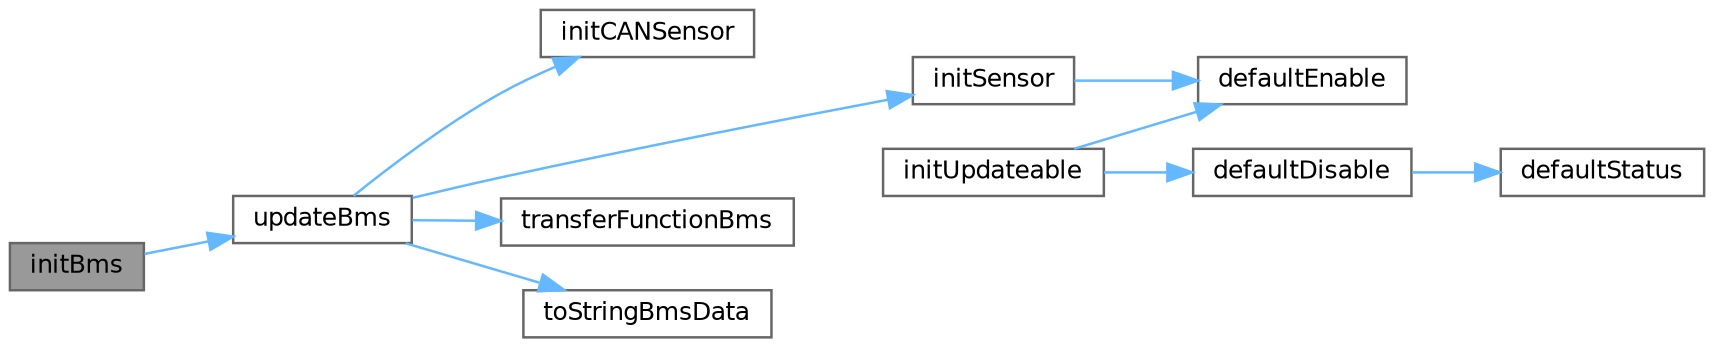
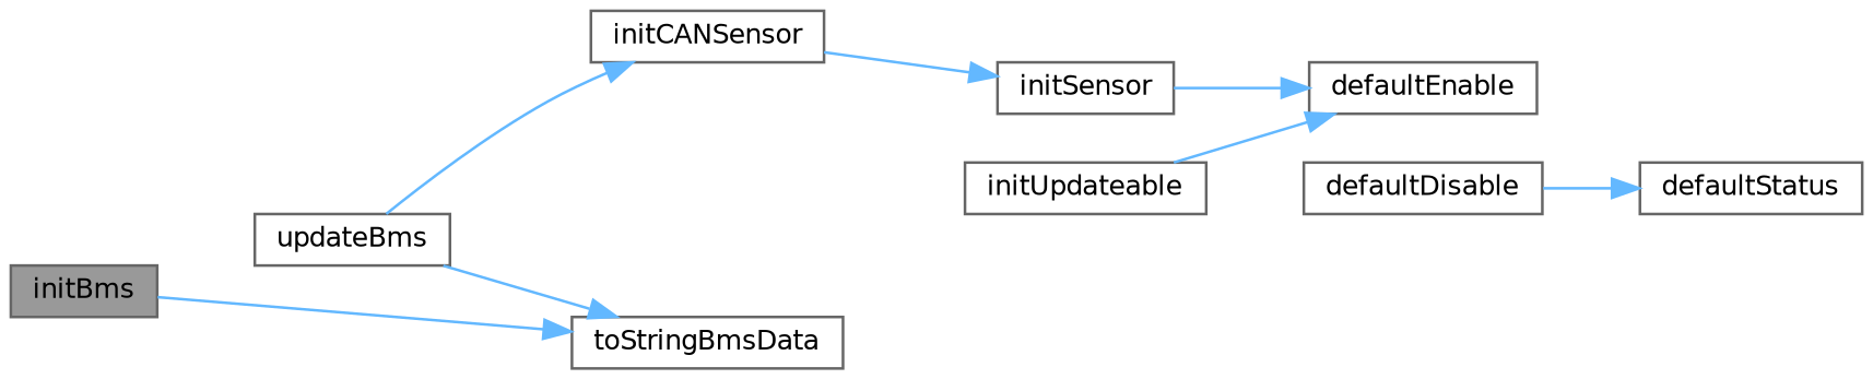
  digraph {
    rankdir=LR
    node [color=grey40 fillcolor=white fontname=Helvetica fontsize=10 shape=box style=filled]
    edge [color=steelblue1 fontname=Helvetica fontsize=10 labelfontname=Helvetica labelfontsize=10 style=solid]
    n1 [color=gray40 fillcolor=grey60 fontcolor=black height=0.2 label=initBms width=0.4]
    n2 [height=0.2 label=updateBms width=0.4]
    n3 [height=0.2 label=initCANSensor width=0.4]
    n4 [height=0.2 label=initSensor width=0.4]
    n5 [height=0.2 label=toStringBmsData width=0.4]
-   n6 [height=0.2 label=transferFunctionBms width=0.4]
    n7 [height=0.2 label=defaultEnable width=0.4]
    n8 [height=0.2 label=initUpdateable width=0.4]
    n9 [height=0.2 label=defaultDisable width=0.4]
    n10 [height=0.2 label=defaultStatus width=0.4]
-   n1 -> n2
+   n1 -> n5
    n2 -> n3
    n2 -> n5
-   n2 -> n6
-   n2 -> n4
+   n3 -> n4
    n4 -> n7
    n8 -> n7
-   n8 -> n9
    n9 -> n10
  }
